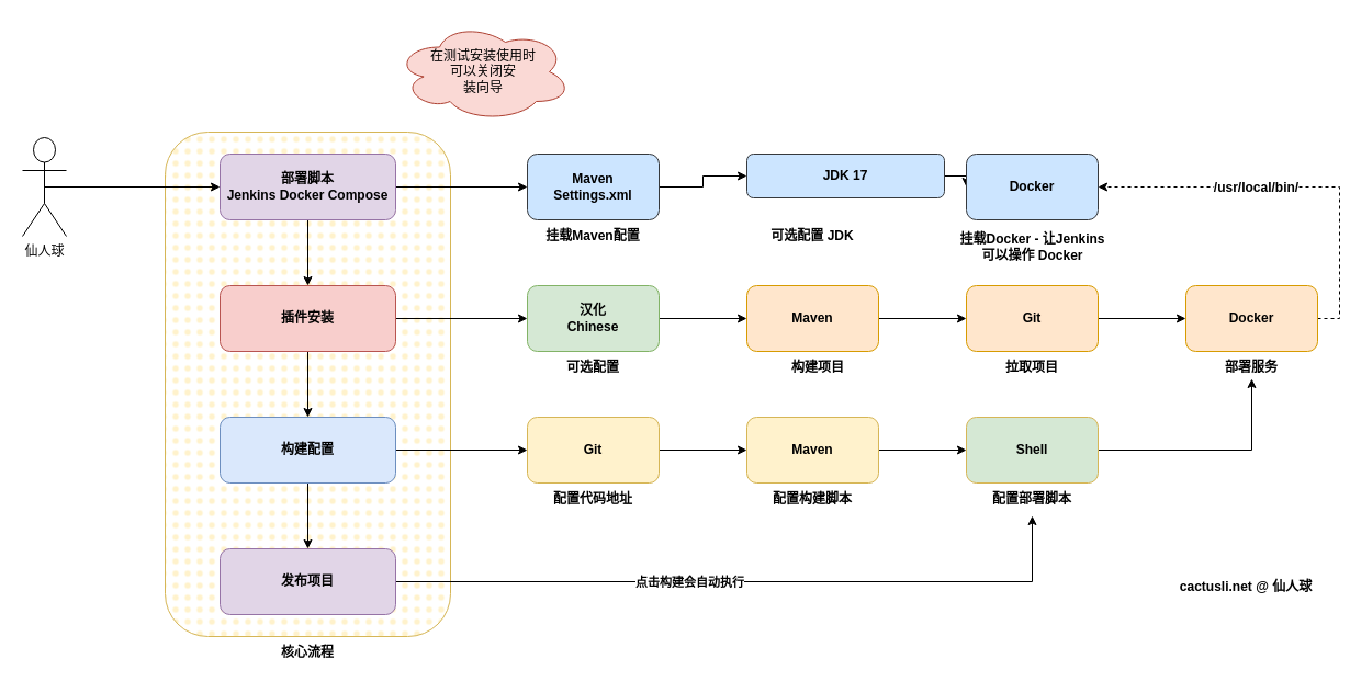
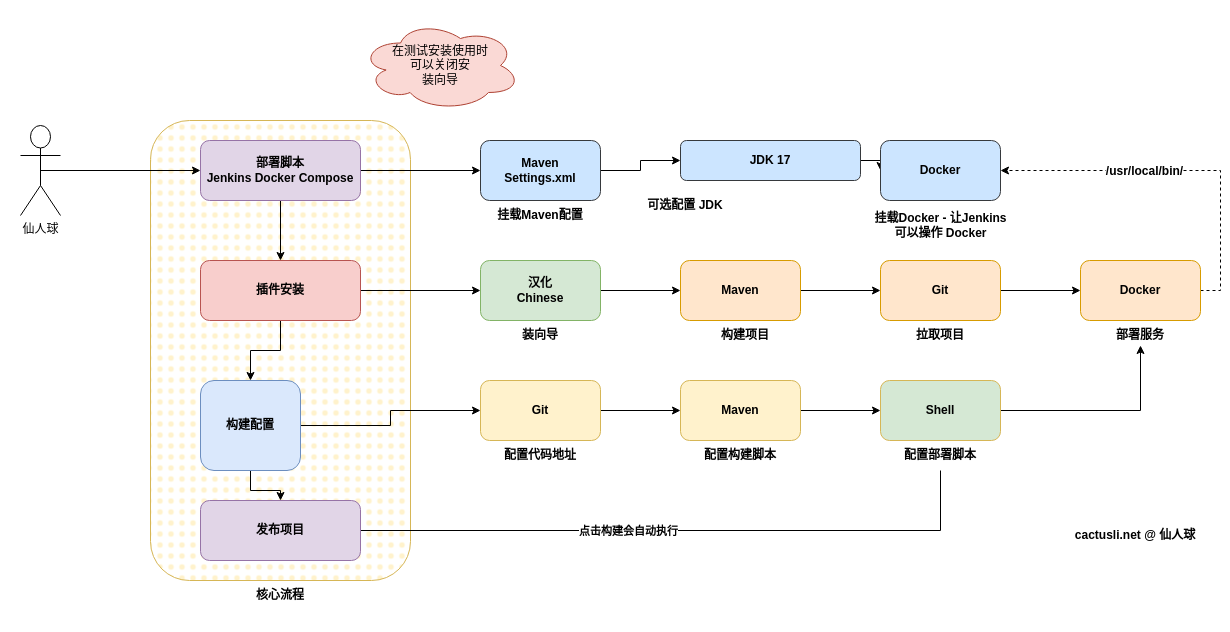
  <mxCell id="0" />
  <mxCell id="1" parent="0" />
  <mxCell id="2" value="" style="rounded=1;whiteSpace=wrap;html=1;fillColor=#fff2cc;strokeColor=#d6b656;fillStyle=dots;" parent="1" vertex="1"><mxGeometry x="150" y="120" width="260" height="460" as="geometry" /></mxCell>
  <mxCell id="3" style="edgeStyle=orthogonalEdgeStyle;rounded=0;orthogonalLoop=1;jettySize=auto;html=1;exitX=1;exitY=0.5;exitDx=0;exitDy=0;entryX=0;entryY=0.5;entryDx=0;entryDy=0;" parent="1" source="5" target="16" edge="1"><mxGeometry relative="1" as="geometry" /></mxCell>
  <mxCell id="4" style="edgeStyle=orthogonalEdgeStyle;rounded=0;orthogonalLoop=1;jettySize=auto;html=1;exitX=0.5;exitY=1;exitDx=0;exitDy=0;" parent="1" source="5" target="8" edge="1"><mxGeometry relative="1" as="geometry" /></mxCell>
  <mxCell id="5" value="&lt;b style=&quot;&quot;&gt;部署脚本&lt;br&gt;Jenkins Docker Compose&lt;/b&gt;" style="rounded=1;whiteSpace=wrap;html=1;fillColor=#e1d5e7;strokeColor=#9673a6;" parent="1" vertex="1"><mxGeometry x="200" y="140" width="160" height="60" as="geometry" /></mxCell>
  <mxCell id="6" style="edgeStyle=orthogonalEdgeStyle;rounded=0;orthogonalLoop=1;jettySize=auto;html=1;exitX=1;exitY=0.5;exitDx=0;exitDy=0;" parent="1" source="8" target="18" edge="1"><mxGeometry relative="1" as="geometry" /></mxCell>
  <mxCell id="7" style="edgeStyle=orthogonalEdgeStyle;rounded=0;orthogonalLoop=1;jettySize=auto;html=1;exitX=0.5;exitY=1;exitDx=0;exitDy=0;entryX=0.5;entryY=0;entryDx=0;entryDy=0;" parent="1" source="8" target="11" edge="1"><mxGeometry relative="1" as="geometry" /></mxCell>
  <mxCell id="8" value="&lt;b style=&quot;&quot;&gt;插件安装&lt;br&gt;&lt;/b&gt;" style="rounded=1;whiteSpace=wrap;html=1;fillColor=#f8cecc;strokeColor=#b85450;" parent="1" vertex="1"><mxGeometry x="200" y="260" width="160" height="60" as="geometry" /></mxCell>
  <mxCell id="9" style="edgeStyle=orthogonalEdgeStyle;rounded=0;orthogonalLoop=1;jettySize=auto;html=1;exitX=1;exitY=0.5;exitDx=0;exitDy=0;entryX=0;entryY=0.5;entryDx=0;entryDy=0;" parent="1" source="11" target="20" edge="1"><mxGeometry relative="1" as="geometry" /></mxCell>
  <mxCell id="10" style="edgeStyle=orthogonalEdgeStyle;rounded=0;orthogonalLoop=1;jettySize=auto;html=1;exitX=0.5;exitY=1;exitDx=0;exitDy=0;entryX=0.5;entryY=0;entryDx=0;entryDy=0;" parent="1" source="11" target="14" edge="1"><mxGeometry relative="1" as="geometry" /></mxCell>
- <mxCell id="11" value="&lt;b style=&quot;&quot;&gt;构建配置&lt;br&gt;&lt;/b&gt;" style="rounded=1;whiteSpace=wrap;html=1;fillColor=#dae8fc;strokeColor=#6c8ebf;" parent="1" vertex="1"><mxGeometry x="200" y="380" width="160" height="60" as="geometry" /></mxCell>
- <mxCell id="12" style="edgeStyle=orthogonalEdgeStyle;rounded=0;orthogonalLoop=1;jettySize=auto;html=1;exitX=1;exitY=0.5;exitDx=0;exitDy=0;" parent="1" source="14" target="46" edge="1"><mxGeometry relative="1" as="geometry" /></mxCell>
+ <mxCell id="11" value="&lt;b style=&quot;&quot;&gt;构建配置&lt;br&gt;&lt;/b&gt;" style="rounded=1;whiteSpace=wrap;html=1;fillColor=#dae8fc;strokeColor=#6c8ebf;" parent="1" vertex="1"><mxGeometry x="200" y="380" width="100" height="90" as="geometry" /></mxCell>
+ <mxCell id="12" style="edgeStyle=orthogonalEdgeStyle;rounded=0;orthogonalLoop=1;jettySize=auto;html=1;exitX=1;exitY=0.5;exitDx=0;exitDy=0;endArrow=none;" parent="1" source="14" target="46" edge="1"><mxGeometry relative="1" as="geometry" /></mxCell>
  <mxCell id="13" value="&lt;b&gt;点击构建会自动执行&lt;/b&gt;" style="edgeLabel;html=1;align=center;verticalAlign=middle;resizable=0;points=[];" parent="12" vertex="1" connectable="0"><mxGeometry x="-0.167" relative="1" as="geometry"><mxPoint as="offset" /></mxGeometry></mxCell>
  <mxCell id="14" value="&lt;b&gt;发布项目&lt;/b&gt;" style="rounded=1;whiteSpace=wrap;html=1;fillColor=#e1d5e7;strokeColor=#9673a6;" parent="1" vertex="1"><mxGeometry x="200" y="500" width="160" height="60" as="geometry" /></mxCell>
  <mxCell id="15" style="edgeStyle=orthogonalEdgeStyle;rounded=0;orthogonalLoop=1;jettySize=auto;html=1;exitX=1;exitY=0.5;exitDx=0;exitDy=0;entryX=0;entryY=0.5;entryDx=0;entryDy=0;" parent="1" source="16" target="22" edge="1"><mxGeometry relative="1" as="geometry" /></mxCell>
  <mxCell id="16" value="&lt;b style=&quot;&quot;&gt;Maven&lt;br&gt;Settings.xml&lt;/b&gt;" style="rounded=1;whiteSpace=wrap;html=1;fillColor=#cce5ff;strokeColor=#36393d;" parent="1" vertex="1"><mxGeometry x="480" y="140" width="120" height="60" as="geometry" /></mxCell>
  <mxCell id="17" style="edgeStyle=orthogonalEdgeStyle;rounded=0;orthogonalLoop=1;jettySize=auto;html=1;exitX=1;exitY=0.5;exitDx=0;exitDy=0;entryX=0;entryY=0.5;entryDx=0;entryDy=0;" parent="1" source="18" target="25" edge="1"><mxGeometry relative="1" as="geometry" /></mxCell>
  <mxCell id="18" value="&lt;b&gt;汉化&lt;br&gt;Chinese&lt;/b&gt;" style="rounded=1;whiteSpace=wrap;html=1;fillColor=#d5e8d4;strokeColor=#82b366;" parent="1" vertex="1"><mxGeometry x="480" y="260" width="120" height="60" as="geometry" /></mxCell>
  <mxCell id="19" style="edgeStyle=orthogonalEdgeStyle;rounded=0;orthogonalLoop=1;jettySize=auto;html=1;exitX=1;exitY=0.5;exitDx=0;exitDy=0;entryX=0;entryY=0.5;entryDx=0;entryDy=0;" parent="1" source="20" target="32" edge="1"><mxGeometry relative="1" as="geometry" /></mxCell>
  <mxCell id="20" value="&lt;b&gt;Git&lt;/b&gt;" style="rounded=1;whiteSpace=wrap;html=1;fillColor=#fff2cc;strokeColor=#d6b656;" parent="1" vertex="1"><mxGeometry x="480" y="380" width="120" height="60" as="geometry" /></mxCell>
  <mxCell id="21" style="edgeStyle=orthogonalEdgeStyle;rounded=0;orthogonalLoop=1;jettySize=auto;html=1;exitX=1;exitY=0.5;exitDx=0;exitDy=0;entryX=0;entryY=0.5;entryDx=0;entryDy=0;" parent="1" source="22" target="23" edge="1"><mxGeometry relative="1" as="geometry" /></mxCell>
  <mxCell id="22" value="&lt;b&gt;JDK 17&lt;/b&gt;" style="rounded=1;whiteSpace=wrap;html=1;fillColor=#cce5ff;strokeColor=#36393d;" parent="1" vertex="1"><mxGeometry x="680" y="140" width="180" height="40" as="geometry" /></mxCell>
  <mxCell id="23" value="&lt;b&gt;Docker&lt;/b&gt;" style="rounded=1;whiteSpace=wrap;html=1;fillColor=#cce5ff;strokeColor=#36393d;" parent="1" vertex="1"><mxGeometry x="880" y="140" width="120" height="60" as="geometry" /></mxCell>
  <mxCell id="24" style="edgeStyle=orthogonalEdgeStyle;rounded=0;orthogonalLoop=1;jettySize=auto;html=1;" parent="1" source="25" target="27" edge="1"><mxGeometry relative="1" as="geometry" /></mxCell>
  <mxCell id="25" value="&lt;b&gt;Maven&lt;/b&gt;" style="rounded=1;whiteSpace=wrap;html=1;fillColor=#ffe6cc;strokeColor=#d79b00;" parent="1" vertex="1"><mxGeometry x="680" y="260" width="120" height="60" as="geometry" /></mxCell>
  <mxCell id="26" style="edgeStyle=orthogonalEdgeStyle;rounded=0;orthogonalLoop=1;jettySize=auto;html=1;exitX=1;exitY=0.5;exitDx=0;exitDy=0;entryX=0;entryY=0.5;entryDx=0;entryDy=0;" parent="1" source="27" target="30" edge="1"><mxGeometry relative="1" as="geometry" /></mxCell>
  <mxCell id="27" value="&lt;b&gt;Git&lt;/b&gt;" style="rounded=1;whiteSpace=wrap;html=1;fillColor=#ffe6cc;strokeColor=#d79b00;" parent="1" vertex="1"><mxGeometry x="880" y="260" width="120" height="60" as="geometry" /></mxCell>
  <mxCell id="28" style="edgeStyle=orthogonalEdgeStyle;rounded=0;orthogonalLoop=1;jettySize=auto;html=1;exitX=1;exitY=0.5;exitDx=0;exitDy=0;entryX=1;entryY=0.5;entryDx=0;entryDy=0;dashed=1;" parent="1" source="30" target="23" edge="1"><mxGeometry relative="1" as="geometry" /></mxCell>
  <mxCell id="29" value="&lt;b&gt;&lt;font style=&quot;font-size: 12px;&quot;&gt;/usr/local/bin/&lt;/font&gt;&lt;/b&gt;" style="edgeLabel;html=1;align=center;verticalAlign=middle;resizable=0;points=[];" parent="28" vertex="1" connectable="0"><mxGeometry x="0.204" relative="1" as="geometry"><mxPoint as="offset" /></mxGeometry></mxCell>
  <mxCell id="30" value="&lt;b&gt;Docker&lt;/b&gt;" style="rounded=1;whiteSpace=wrap;html=1;fillColor=#ffe6cc;strokeColor=#d79b00;" parent="1" vertex="1"><mxGeometry x="1080" y="260" width="120" height="60" as="geometry" /></mxCell>
  <mxCell id="31" style="edgeStyle=orthogonalEdgeStyle;rounded=0;orthogonalLoop=1;jettySize=auto;html=1;exitX=1;exitY=0.5;exitDx=0;exitDy=0;entryX=0;entryY=0.5;entryDx=0;entryDy=0;" parent="1" source="32" target="34" edge="1"><mxGeometry relative="1" as="geometry" /></mxCell>
  <mxCell id="32" value="&lt;b&gt;Maven&lt;/b&gt;" style="rounded=1;whiteSpace=wrap;html=1;fillColor=#fff2cc;strokeColor=#d6b656;" parent="1" vertex="1"><mxGeometry x="680" y="380" width="120" height="60" as="geometry" /></mxCell>
  <mxCell id="33" style="edgeStyle=orthogonalEdgeStyle;rounded=0;orthogonalLoop=1;jettySize=auto;html=1;exitX=1;exitY=0.5;exitDx=0;exitDy=0;entryX=0.5;entryY=1;entryDx=0;entryDy=0;" parent="1" source="34" target="43" edge="1"><mxGeometry relative="1" as="geometry" /></mxCell>
  <mxCell id="34" value="&lt;b&gt;Shell&lt;/b&gt;" style="rounded=1;whiteSpace=wrap;html=1;fillColor=#d5e8d4;strokeColor=#d6b656;" parent="1" vertex="1"><mxGeometry x="880" y="380" width="120" height="60" as="geometry" /></mxCell>
  <mxCell id="35" style="edgeStyle=orthogonalEdgeStyle;rounded=0;orthogonalLoop=1;jettySize=auto;html=1;exitX=0.5;exitY=0.5;exitDx=0;exitDy=0;exitPerimeter=0;entryX=0;entryY=0.5;entryDx=0;entryDy=0;" parent="1" source="36" target="5" edge="1"><mxGeometry relative="1" as="geometry" /></mxCell>
  <mxCell id="36" value="仙人球" style="shape=umlActor;verticalLabelPosition=bottom;verticalAlign=top;html=1;outlineConnect=0;" parent="1" vertex="1"><mxGeometry x="20" y="125" width="40" height="90" as="geometry" /></mxCell>
  <mxCell id="37" value="&lt;b&gt;挂载Maven配置&lt;/b&gt;" style="text;html=1;strokeColor=none;fillColor=none;align=center;verticalAlign=middle;whiteSpace=wrap;rounded=0;" parent="1" vertex="1"><mxGeometry x="495" y="200" width="90" height="30" as="geometry" /></mxCell>
- <mxCell id="38" value="&lt;b&gt;可选配置 JDK&lt;/b&gt;" style="text;html=1;strokeColor=none;fillColor=none;align=center;verticalAlign=middle;whiteSpace=wrap;rounded=0;" parent="1" vertex="1"><mxGeometry x="695" y="200" width="90" height="30" as="geometry" /></mxCell>
+ <mxCell id="38" value="&lt;b&gt;可选配置 JDK&lt;/b&gt;" style="text;html=1;strokeColor=none;fillColor=none;align=center;verticalAlign=middle;whiteSpace=wrap;rounded=0;" parent="1" vertex="1"><mxGeometry x="640" y="190" width="90" height="30" as="geometry" /></mxCell>
  <mxCell id="39" value="&lt;b&gt;挂载Docker - 让Jenkins可以操作 Docker&lt;/b&gt;" style="text;html=1;strokeColor=none;fillColor=none;align=center;verticalAlign=middle;whiteSpace=wrap;rounded=0;" parent="1" vertex="1"><mxGeometry x="872.5" y="210" width="135" height="30" as="geometry" /></mxCell>
- <mxCell id="40" value="&lt;b&gt;可选配置&lt;/b&gt;" style="text;html=1;strokeColor=none;fillColor=none;align=center;verticalAlign=middle;whiteSpace=wrap;rounded=0;" parent="1" vertex="1"><mxGeometry x="495" y="320" width="90" height="30" as="geometry" /></mxCell>
+ <mxCell id="40" value="&lt;b&gt;装向导&lt;/b&gt;" style="text;html=1;strokeColor=none;fillColor=none;align=center;verticalAlign=middle;whiteSpace=wrap;rounded=0;" parent="1" vertex="1"><mxGeometry x="495" y="320" width="90" height="30" as="geometry" /></mxCell>
  <mxCell id="41" value="&lt;b&gt;构建项目&lt;/b&gt;" style="text;html=1;strokeColor=none;fillColor=none;align=center;verticalAlign=middle;whiteSpace=wrap;rounded=0;" parent="1" vertex="1"><mxGeometry x="700" y="320" width="90" height="30" as="geometry" /></mxCell>
  <mxCell id="42" value="&lt;b&gt;拉取项目&lt;/b&gt;" style="text;html=1;strokeColor=none;fillColor=none;align=center;verticalAlign=middle;whiteSpace=wrap;rounded=0;" parent="1" vertex="1"><mxGeometry x="895" y="325" width="90" height="20" as="geometry" /></mxCell>
  <mxCell id="43" value="&lt;b&gt;部署服务&lt;/b&gt;" style="text;html=1;strokeColor=none;fillColor=none;align=center;verticalAlign=middle;whiteSpace=wrap;rounded=0;" parent="1" vertex="1"><mxGeometry x="1095" y="325" width="90" height="20" as="geometry" /></mxCell>
  <mxCell id="44" value="&lt;b&gt;配置代码地址&lt;/b&gt;" style="text;html=1;strokeColor=none;fillColor=none;align=center;verticalAlign=middle;whiteSpace=wrap;rounded=0;" parent="1" vertex="1"><mxGeometry x="495" y="440" width="90" height="30" as="geometry" /></mxCell>
  <mxCell id="45" value="&lt;b&gt;配置构建脚本&lt;/b&gt;" style="text;html=1;strokeColor=none;fillColor=none;align=center;verticalAlign=middle;whiteSpace=wrap;rounded=0;" parent="1" vertex="1"><mxGeometry x="695" y="440" width="90" height="30" as="geometry" /></mxCell>
  <mxCell id="46" value="&lt;b&gt;配置部署脚本&lt;/b&gt;" style="text;html=1;strokeColor=none;fillColor=none;align=center;verticalAlign=middle;whiteSpace=wrap;rounded=0;" parent="1" vertex="1"><mxGeometry x="895" y="440" width="90" height="30" as="geometry" /></mxCell>
  <mxCell id="47" value="&lt;b&gt;核心流程&lt;/b&gt;" style="text;html=1;strokeColor=none;fillColor=none;align=center;verticalAlign=middle;whiteSpace=wrap;rounded=0;" parent="1" vertex="1"><mxGeometry x="250" y="580" width="60" height="30" as="geometry" /></mxCell>
  <mxCell id="48" value="在测试安装使用时&lt;br&gt;可以关闭安&lt;br&gt;装向导" style="ellipse;shape=cloud;whiteSpace=wrap;html=1;fillColor=#fad9d5;strokeColor=#ae4132;" parent="1" vertex="1"><mxGeometry x="360" width="160" height="90" as="geometry" y="20" /></mxCell>
  <mxCell id="49" value="&lt;b&gt;cactusli.net @ 仙人球&lt;/b&gt;" style="text;html=1;strokeColor=none;fillColor=none;align=center;verticalAlign=middle;whiteSpace=wrap;rounded=0;" parent="1" vertex="1"><mxGeometry x="1070" y="520" width="130" height="30" as="geometry" /></mxCell>
